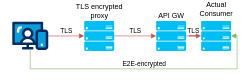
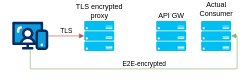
  <mxCell id="0" />
  <mxCell id="1" parent="0" />
  <mxCell id="2" value="E2E-encrypted" style="edgeStyle=orthogonalEdgeStyle;rounded=0;orthogonalLoop=1;jettySize=auto;html=1;endArrow=block;endFill=1;startArrow=none;startFill=0;strokeColor=#82b366;fillColor=#d5e8d4;labelBackgroundColor=none;labelPosition=center;verticalLabelPosition=top;align=center;verticalAlign=bottom;" parent="1" source="9" target="5" edge="1"><mxGeometry relative="1" as="geometry"><mxPoint x="42.5" y="71" as="sourcePoint" /><mxPoint x="15" y="-20" as="targetPoint" /><Array as="points"><mxPoint x="50" y="100" /><mxPoint x="395" y="100" /></Array></mxGeometry></mxCell>
  <mxCell id="3" value="TLS encrypted&lt;br&gt;proxy" style="verticalLabelPosition=top;html=1;verticalAlign=bottom;align=center;strokeColor=none;fillColor=#00BEF2;shape=mxgraph.azure.server_rack;labelPosition=center;" parent="1" vertex="1"><mxGeometry x="140" y="20" width="50" height="50" as="geometry" /></mxCell>
  <mxCell id="4" value="API GW" style="verticalLabelPosition=top;html=1;verticalAlign=bottom;align=center;strokeColor=none;fillColor=#00BEF2;shape=mxgraph.azure.server_rack;labelPosition=center;" parent="1" vertex="1"><mxGeometry x="260" y="20" width="50" height="50" as="geometry" /></mxCell>
  <mxCell id="5" value="Actual&lt;br&gt;Consumer" style="verticalLabelPosition=top;html=1;verticalAlign=bottom;align=center;strokeColor=none;fillColor=#00BEF2;shape=mxgraph.azure.server_rack;labelPosition=center;spacing=4;" parent="1" vertex="1"><mxGeometry x="335" y="20" width="50" height="50" as="geometry" /></mxCell>
  <mxCell id="6" value="TLS" style="edgeStyle=orthogonalEdgeStyle;rounded=0;orthogonalLoop=1;jettySize=auto;html=1;endArrow=block;endFill=1;startArrow=none;startFill=0;strokeColor=#b85450;fillColor=#f8cecc;labelPosition=center;verticalLabelPosition=top;align=center;verticalAlign=bottom;labelBackgroundColor=none;" parent="1" source="9" target="3" edge="1"><mxGeometry x="0.005" relative="1" as="geometry"><mxPoint x="20" y="45" as="targetPoint" /><mxPoint x="75" y="45" as="sourcePoint" /><mxPoint as="offset" /></mxGeometry></mxCell>
- <mxCell id="7" value="TLS" style="edgeStyle=orthogonalEdgeStyle;rounded=0;orthogonalLoop=1;jettySize=auto;html=1;entryX=0;entryY=0.5;entryDx=0;entryDy=0;entryPerimeter=0;endArrow=block;endFill=1;startArrow=none;startFill=0;labelPosition=center;verticalLabelPosition=top;align=center;verticalAlign=bottom;strokeColor=#b85450;fillColor=#f8cecc;labelBackgroundColor=none;" parent="1" source="3" target="4" edge="1"><mxGeometry x="0.007" relative="1" as="geometry"><mxPoint as="offset" /></mxGeometry></mxCell>
- <mxCell id="8" value="TLS" style="edgeStyle=orthogonalEdgeStyle;rounded=0;orthogonalLoop=1;jettySize=auto;html=1;entryX=0;entryY=0.5;entryDx=0;entryDy=0;entryPerimeter=0;endArrow=block;endFill=1;startArrow=none;startFill=0;strokeColor=#b85450;fillColor=#f8cecc;labelPosition=center;verticalLabelPosition=top;align=center;verticalAlign=bottom;labelBackgroundColor=none;" parent="1" source="4" target="5" edge="1"><mxGeometry relative="1" as="geometry" /></mxCell>
  <mxCell id="9" value="" style="verticalLabelPosition=bottom;aspect=fixed;html=1;shape=mxgraph.salesforce.web;" vertex="1" parent="1"><mxGeometry x="20" y="21.3" width="60" height="47.4" as="geometry" /></mxCell>
